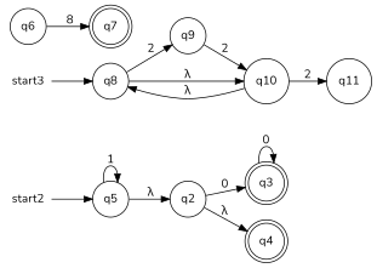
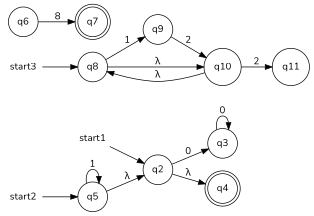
  digraph {
    fontname=Nunito
    rankdir=LR
    node [fontname=Nunito shape=circle]
    edge [fontname=Nunito]
+   start1 [height=0 shape=none width=0]
    n2 [label=q2]
-   n3 [label=q3 shape=doublecircle]
+   n3 [label=q3]
    n4 [label=q4 shape=doublecircle]
    start2 [height=0 shape=none width=0]
    n6 [label=q5]
    start3 [height=0 shape=none width=0]
    n8 [label=q8]
    n9 [label=q9]
    n10 [label=q10]
    n11 [label=q6]
    n12 [label=q7 shape=doublecircle]
    n13 [label=q11]
+   start1 -> n2
    n2 -> n3 [label=0]
    n2 -> n4 [label="&#955;"]
    n3 -> n3 [label=0]
    start2 -> n6
    n6 -> n2 [label="&#955;"]
    n6 -> n6 [label=1]
    start3 -> n8
-   n8 -> n9 [label=2]
+   n8 -> n9 [label=1]
    n8 -> n10 [label="&#955;"]
    n9 -> n10 [label=2]
    n10 -> n8 [label="&#955;"]
    n10 -> n13 [label=2]
    n11 -> n12 [label=8]
  }
